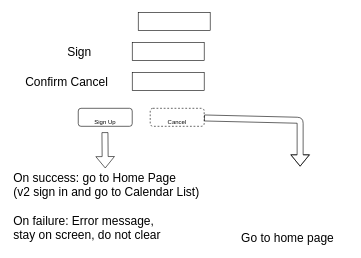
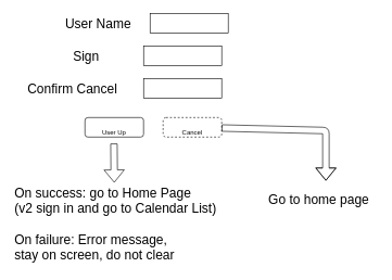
  <mxCell id="0" />
  <mxCell id="1" parent="0" />
  <mxCell id="2" value="" style="rounded=0;whiteSpace=wrap;html=1;" parent="1" vertex="1"><mxGeometry x="230" y="20" width="120" height="30" as="geometry" /></mxCell>
+ <mxCell id="3" value="User Name" style="text;html=1;align=center;verticalAlign=middle;resizable=0;points=[];autosize=1;fontSize=20;" parent="1" vertex="1"><mxGeometry x="90" y="20" width="120" height="30" as="geometry" /></mxCell>
  <mxCell id="4" value="" style="rounded=0;whiteSpace=wrap;html=1;" parent="1" vertex="1"><mxGeometry x="220" y="70" width="120" height="30" as="geometry" /></mxCell>
  <mxCell id="5" value="Sign" style="text;html=1;align=left;verticalAlign=middle;resizable=0;points=[];autosize=1;fontSize=20;" parent="1" vertex="1"><mxGeometry x="110" y="70" width="100" height="30" as="geometry" /></mxCell>
- <mxCell id="6" value="&lt;font size=&quot;1&quot;&gt;Sign Up&lt;/font&gt;" style="rounded=1;whiteSpace=wrap;html=1;strokeColor=#000000;fontSize=30;" parent="1" vertex="1"><mxGeometry x="130" y="180" width="90" height="30" as="geometry" /></mxCell>
+ <mxCell id="6" value="&lt;font size=&quot;1&quot;&gt;User Up&lt;/font&gt;" style="rounded=1;whiteSpace=wrap;html=1;strokeColor=#000000;fontSize=30;" parent="1" vertex="1"><mxGeometry x="130" y="180" width="90" height="30" as="geometry" /></mxCell>
  <mxCell id="7" value="&lt;font size=&quot;1&quot;&gt;Cancel&lt;/font&gt;" style="rounded=1;whiteSpace=wrap;html=1;strokeColor=#000000;fontSize=30;dashed=1;" parent="1" vertex="1"><mxGeometry x="250" y="180" width="90" height="30" as="geometry" /></mxCell>
  <mxCell id="8" value="" style="shape=flexArrow;endArrow=classic;html=1;fontSize=20;" parent="1" edge="1"><mxGeometry width="50" height="50" relative="1" as="geometry"><mxPoint x="174.5" y="220" as="sourcePoint" /><mxPoint x="175" y="280" as="targetPoint" /></mxGeometry></mxCell>
  <mxCell id="9" value="" style="shape=flexArrow;endArrow=classic;html=1;fontSize=20;" parent="1" source="7" edge="1"><mxGeometry width="50" height="50" relative="1" as="geometry"><mxPoint x="289.5" y="220" as="sourcePoint" /><mxPoint x="500" y="277" as="targetPoint" /><Array as="points"><mxPoint x="500" y="200" /></Array></mxGeometry></mxCell>
  <mxCell id="10" value="On success: go to Home Page&lt;br&gt;(v2 sign in and go to Calendar List)&lt;br&gt;&lt;div&gt;&lt;span&gt;&lt;br&gt;&lt;/span&gt;&lt;/div&gt;&lt;div&gt;&lt;span&gt;On failure: Error message,&lt;/span&gt;&lt;/div&gt;&lt;div&gt;&lt;span&gt;stay on screen, do not clear&lt;/span&gt;&lt;/div&gt;" style="text;html=1;align=left;verticalAlign=middle;resizable=0;points=[];autosize=1;fontSize=20;" parent="1" vertex="1"><mxGeometry x="20" y="278" width="330" height="130" as="geometry" /></mxCell>
- <mxCell id="11" value="Go to home page" style="text;html=1;align=left;verticalAlign=middle;resizable=0;points=[];autosize=1;fontSize=20;" parent="1" vertex="1"><mxGeometry x="400" y="380" width="170" height="30" as="geometry" /></mxCell>
+ <mxCell id="11" value="Go to home page" style="text;html=1;align=left;verticalAlign=middle;resizable=0;points=[];autosize=1;fontSize=20;" parent="1" vertex="1"><mxGeometry x="410" y="290" width="170" height="30" as="geometry" /></mxCell>
  <mxCell id="12" value="" style="rounded=0;whiteSpace=wrap;html=1;" vertex="1" parent="1"><mxGeometry x="220" y="120" width="120" height="30" as="geometry" /></mxCell>
  <mxCell id="13" value="Confirm Cancel" style="text;html=1;align=left;verticalAlign=middle;resizable=0;points=[];autosize=1;fontSize=20;" vertex="1" parent="1"><mxGeometry x="40" y="120" width="180" height="30" as="geometry" /></mxCell>
